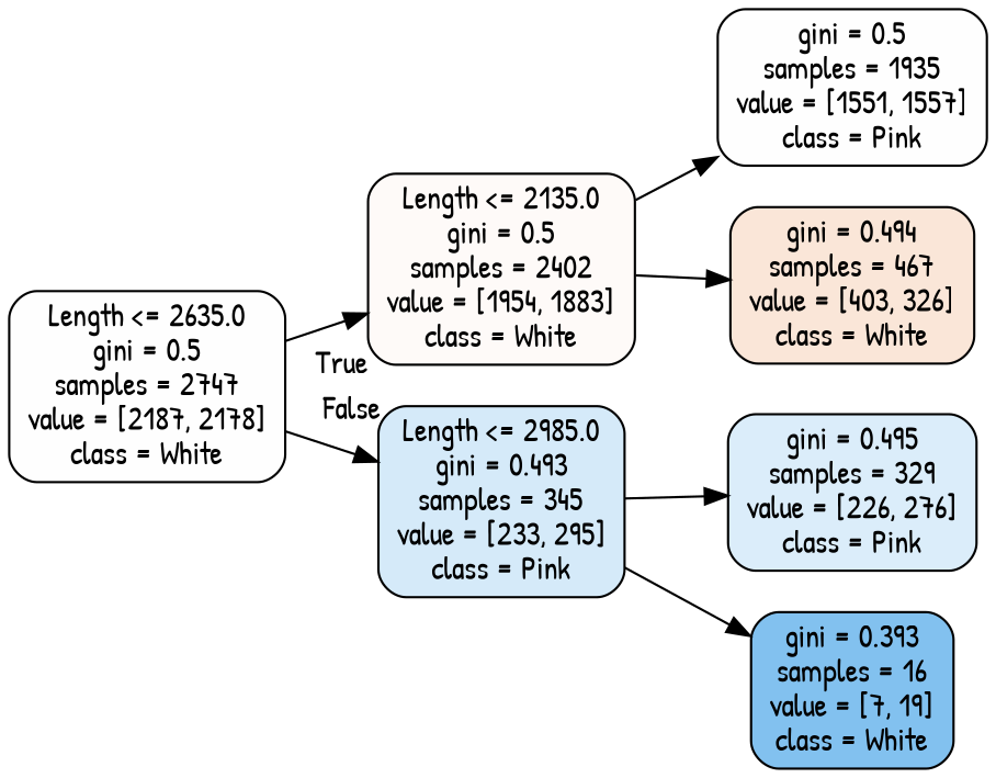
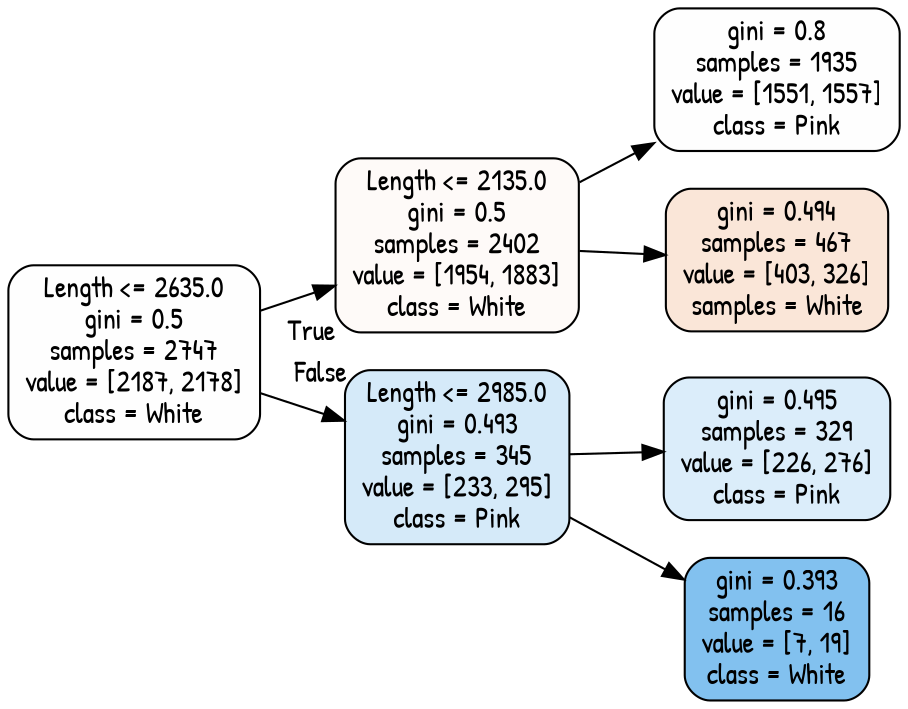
  digraph {
    fontname="Patrick Hand"
    rankdir=LR
    node [color=black fontname="Patrick Hand" shape=box style="filled, rounded"]
    edge [fontname="Patrick Hand"]
    n1 [fillcolor="#e5813901" label="Length <= 2635.0\ngini = 0.5\nsamples = 2747\nvalue = [2187, 2178]\nclass = White"]
    n2 [fillcolor="#e5813909" label="Length <= 2135.0\ngini = 0.5\nsamples = 2402\nvalue = [1954, 1883]\nclass = White"]
    n3 [fillcolor="#399de536" label="Length <= 2985.0\ngini = 0.493\nsamples = 345\nvalue = [233, 295]\nclass = Pink"]
-   n4 [fillcolor="#399de501" label="gini = 0.5\nsamples = 1935\nvalue = [1551, 1557]\nclass = Pink"]
-   n5 [fillcolor="#e5813931" label="gini = 0.494\nsamples = 467\nvalue = [403, 326]\nclass = White"]
+   n4 [fillcolor="#399de501" label="gini = 0.8\nsamples = 1935\nvalue = [1551, 1557]\nclass = Pink"]
+   n5 [fillcolor="#e5813931" label="gini = 0.494\nsamples = 467\nvalue = [403, 326]\nsamples = White"]
    n6 [fillcolor="#399de52e" label="gini = 0.495\nsamples = 329\nvalue = [226, 276]\nclass = Pink"]
    n7 [fillcolor="#399de5a1" label="gini = 0.393\nsamples = 16\nvalue = [7, 19]\nclass = White"]
    n1 -> n2 [headlabel=True labelangle=45 labeldistance=2.5]
    n1 -> n3 [headlabel=False labelangle=-45 labeldistance=2.5]
    n2 -> n4
    n2 -> n5
    n3 -> n6
    n3 -> n7
  }
